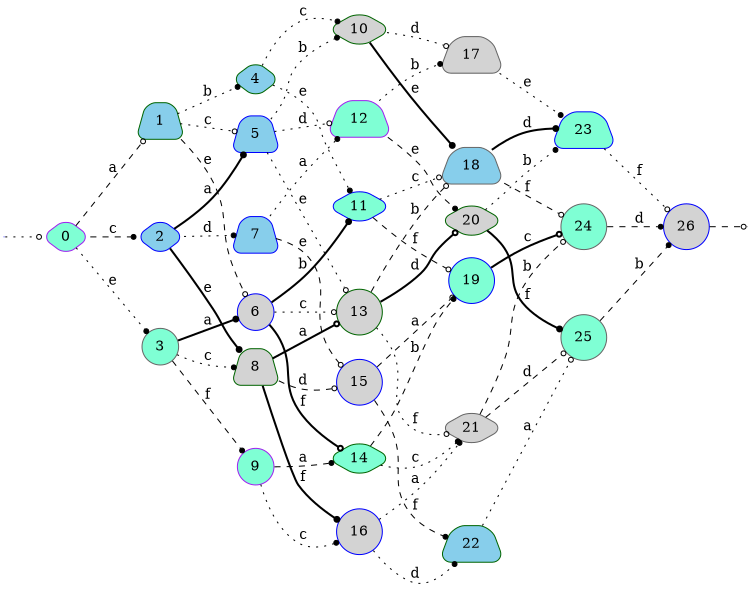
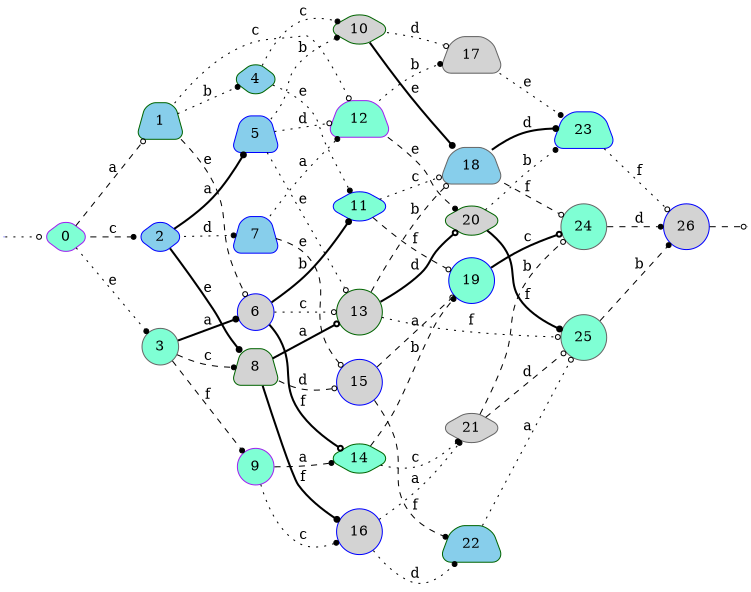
  digraph {
    rankdir=LR
    vcsn_context="[abcdef]? → ℚ"
    node [color=blue fillcolor=lightgrey shape=circle style="rounded,filled"]
    edge [arrowhead=dot arrowsize=.6 style=dotted]
    I0 [shape=point style=filled width=0]
    F26 [color=gray40 fillcolor=skyblue shape=point style=filled width=0]
    0 [color=purple fillcolor=aquamarine shape=diamond width=0.5]
    1 [color=darkgreen fillcolor=skyblue shape=trapezium width=0.5]
    2 [fillcolor=skyblue shape=diamond width=0.5]
    3 [color=gray40 fillcolor=aquamarine width=0.5]
    4 [color=darkgreen fillcolor=skyblue shape=diamond width=0.5]
    5 [fillcolor=skyblue shape=trapezium width=0.5]
    6 [width=0.5]
    7 [fillcolor=skyblue shape=trapezium width=0.5]
    8 [color=darkgreen shape=trapezium width=0.5]
    9 [color=purple fillcolor=aquamarine width=0.5]
    10 [color=darkgreen shape=diamond width=0.5]
    11 [fillcolor=aquamarine shape=diamond width=0.5]
    12 [color=purple fillcolor=aquamarine shape=trapezium width=0.5]
    13 [color=darkgreen width=0.5]
    14 [color=darkgreen fillcolor=aquamarine shape=diamond width=0.5]
    15 [width=0.5]
    16 [width=0.5]
    17 [color=gray40 shape=trapezium width=0.5]
    18 [color=gray40 fillcolor=skyblue shape=trapezium width=0.5]
    19 [fillcolor=aquamarine width=0.5]
    20 [color=darkgreen shape=diamond width=0.5]
    21 [color=gray40 shape=diamond width=0.5]
    22 [color=darkgreen fillcolor=skyblue shape=trapezium width=0.5]
    23 [fillcolor=aquamarine shape=trapezium width=0.5]
    24 [color=gray40 fillcolor=aquamarine width=0.5]
    25 [color=gray40 fillcolor=aquamarine width=0.5]
    26 [width=0.5]
    subgraph sub_1 {
      I0
      F26
    }
    subgraph sub_2 {
      0
      1
      2
      3
      4
      5
      6
      7
      8
      9
      10
      11
      12
      13
      14
      15
      16
      17
      18
      19
      20
      21
      22
      23
      24
      25
      26
    }
    I0 -> 0 [arrowhead=odot]
    0 -> 1 [arrowhead=odot label=a style=dashed]
    0 -> 2 [label=c style=dashed]
    0 -> 3 [label=e]
    1 -> 4 [label=b]
-   1 -> 5 [arrowhead=odot label=c]
+   1 -> 12 [arrowhead=odot label=c]
    1 -> 6 [arrowhead=odot label=e style=dashed]
    2 -> 5 [label=a style=bold]
    2 -> 7 [label=d]
    2 -> 8 [label=e style=bold]
    3 -> 6 [label=a style=bold]
-   3 -> 8 [label=c]
+   3 -> 8 [label=c style=dashed]
    3 -> 9 [label=f style=dashed]
    4 -> 10 [label=c]
    4 -> 11 [label=e]
    5 -> 10 [label=b]
    5 -> 12 [arrowhead=odot label=d]
    5 -> 13 [arrowhead=odot label=e]
    6 -> 11 [label=b style=bold]
    6 -> 13 [arrowhead=odot label=c]
    6 -> 14 [arrowhead=odot label=f style=bold]
    7 -> 12 [label=a]
    7 -> 15 [arrowhead=odot label=e style=dashed]
    8 -> 13 [arrowhead=odot label=a style=bold]
    8 -> 15 [arrowhead=odot label=d style=dashed]
    8 -> 16 [label=f style=bold]
    9 -> 14 [label=a style=dashed]
    9 -> 16 [label=c]
    10 -> 17 [arrowhead=odot label=d]
    10 -> 18 [label=e style=bold]
    11 -> 18 [arrowhead=odot label=c]
    11 -> 19 [arrowhead=odot label=f style=dashed]
    12 -> 17 [label=b]
    12 -> 20 [label=e style=dashed]
    13 -> 18 [arrowhead=odot label=b style=dashed]
    13 -> 20 [arrowhead=odot label=d style=bold]
-   13 -> 21 [arrowhead=odot label=f]
+   13 -> 25 [arrowhead=odot label=f]
    14 -> 19 [label=b style=dashed]
    14 -> 21 [label=c]
    15 -> 19 [arrowhead=odot label=a style=dashed]
    15 -> 22 [label=f style=dashed]
    16 -> 21 [label=a]
    16 -> 22 [label=d]
    17 -> 23 [label=e]
    18 -> 23 [label=d style=bold]
    18 -> 24 [arrowhead=odot label=f style=dashed]
    19 -> 24 [arrowhead=odot label=c style=bold]
    20 -> 23 [label=b]
    20 -> 25 [label=f style=bold]
    21 -> 24 [arrowhead=odot label=b style=dashed]
    21 -> 25 [arrowhead=odot label=d style=dashed]
    22 -> 25 [arrowhead=odot label=a]
    23 -> 26 [arrowhead=odot label=f]
    24 -> 26 [label=d style=dashed]
    25 -> 26 [label=b style=dashed]
    26 -> F26 [arrowhead=odot style=dashed]
  }
